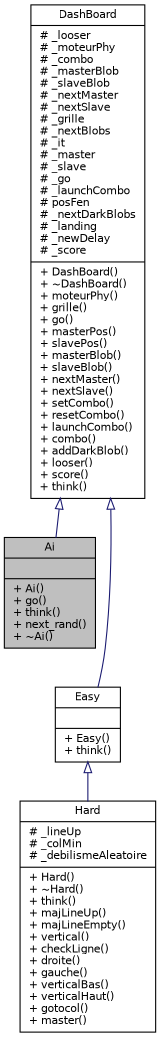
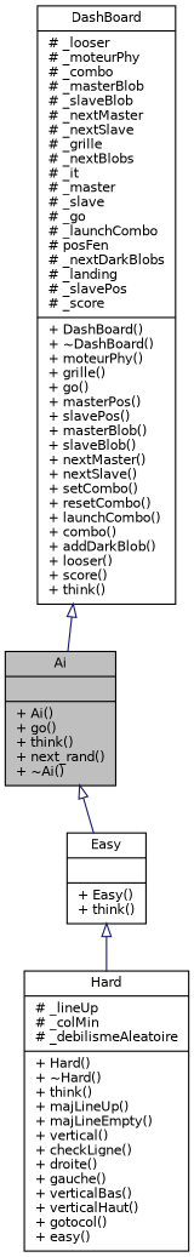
  digraph {
    fontname="DejaVu Sans"
    node [color=black fontname="DejaVu Sans" fontsize=10 shape=record]
    edge [arrowtail=empty color=midnightblue dir=back fontname="DejaVu Sans" fontsize=10 labelfontname=Helvetica labelfontsize=10 style=solid]
    n1 [fillcolor=grey75 fontcolor=black height=0.2 label="{Ai\n||+ Ai()\l+ go()\l+ think()\l+ next_rand()\l+ ~Ai()\l}" style=filled width=0.4]
    n2 [height=0.2 label="{Easy\n||+ Easy()\l+ think()\l}" width=0.4]
-   n3 [height=0.2 label="{Hard\n|# _lineUp\l# _colMin\l# _debilismeAleatoire\l|+ Hard()\l+ ~Hard()\l+ think()\l+ majLineUp()\l+ majLineEmpty()\l+ vertical()\l+ checkLigne()\l+ droite()\l+ gauche()\l+ verticalBas()\l+ verticalHaut()\l+ gotocol()\l+ master()\l}" width=0.4]
-   n4 [height=0.2 label="{DashBoard\n|# _looser\l# _moteurPhy\l# _combo\l# _masterBlob\l# _slaveBlob\l# _nextMaster\l# _nextSlave\l# _grille\l# _nextBlobs\l# _it\l# _master\l# _slave\l# _go\l# _launchCombo\l# posFen\l# _nextDarkBlobs\l# _landing\l# _newDelay\l# _score\l|+ DashBoard()\l+ ~DashBoard()\l+ moteurPhy()\l+ grille()\l+ go()\l+ masterPos()\l+ slavePos()\l+ masterBlob()\l+ slaveBlob()\l+ nextMaster()\l+ nextSlave()\l+ setCombo()\l+ resetCombo()\l+ launchCombo()\l+ combo()\l+ addDarkBlob()\l+ looser()\l+ score()\l+ think()\l}" width=0.4]
-   n4 -> n2
+   n3 [height=0.2 label="{Hard\n|# _lineUp\l# _colMin\l# _debilismeAleatoire\l|+ Hard()\l+ ~Hard()\l+ think()\l+ majLineUp()\l+ majLineEmpty()\l+ vertical()\l+ checkLigne()\l+ droite()\l+ gauche()\l+ verticalBas()\l+ verticalHaut()\l+ gotocol()\l+ easy()\l}" width=0.4]
+   n4 [height=0.2 label="{DashBoard\n|# _looser\l# _moteurPhy\l# _combo\l# _masterBlob\l# _slaveBlob\l# _nextMaster\l# _nextSlave\l# _grille\l# _nextBlobs\l# _it\l# _master\l# _slave\l# _go\l# _launchCombo\l# posFen\l# _nextDarkBlobs\l# _landing\l# _slavePos\l# _score\l|+ DashBoard()\l+ ~DashBoard()\l+ moteurPhy()\l+ grille()\l+ go()\l+ masterPos()\l+ slavePos()\l+ masterBlob()\l+ slaveBlob()\l+ nextMaster()\l+ nextSlave()\l+ setCombo()\l+ resetCombo()\l+ launchCombo()\l+ combo()\l+ addDarkBlob()\l+ looser()\l+ score()\l+ think()\l}" width=0.4]
+   n1 -> n2
    n2 -> n3
    n4 -> n1
  }
